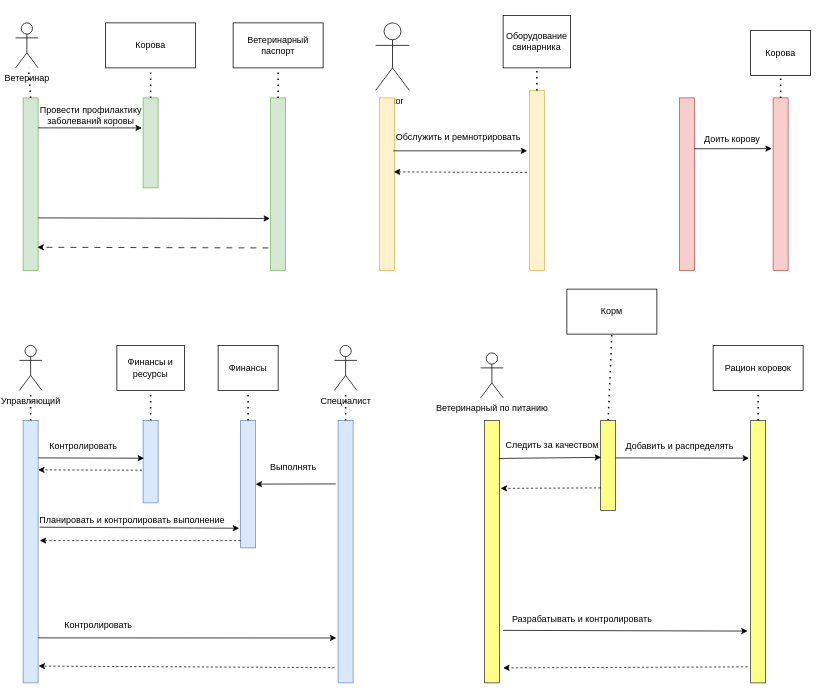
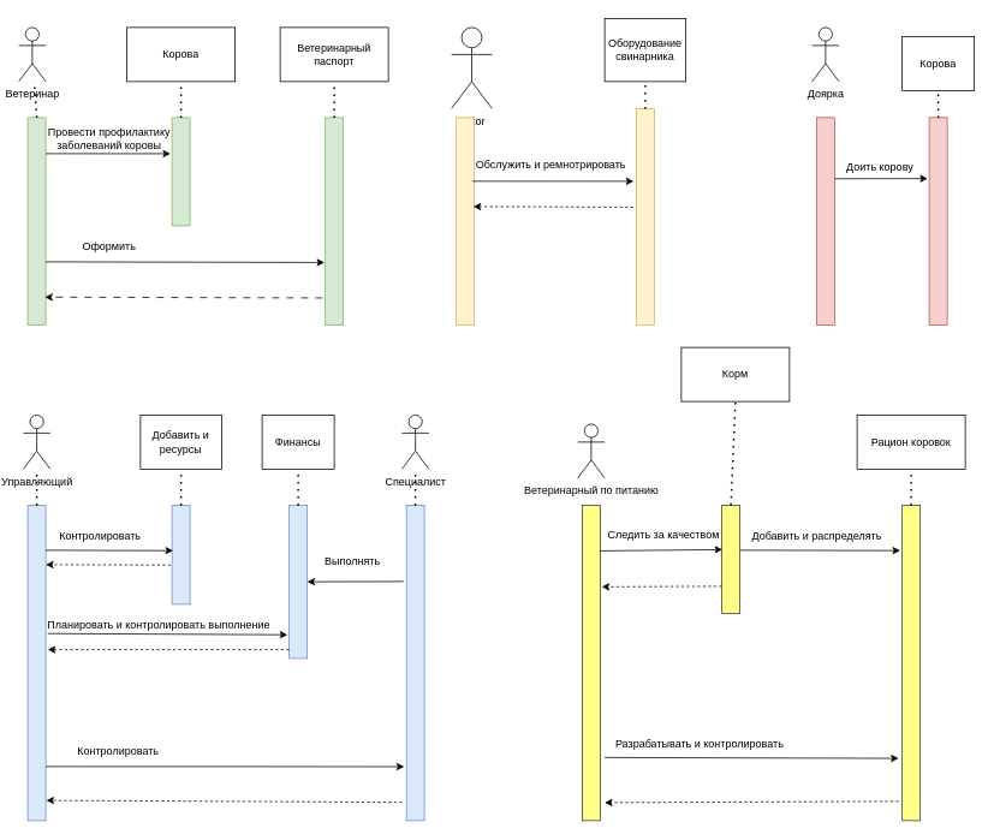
  <mxCell id="0" />
  <mxCell id="1" parent="0" />
  <mxCell id="2" value="Ветеринар" style="shape=umlActor;verticalLabelPosition=bottom;verticalAlign=top;html=1;outlineConnect=0;" vertex="1" parent="1"><mxGeometry x="20" y="30" width="30" height="60" as="geometry" /></mxCell>
  <mxCell id="3" value="" style="rounded=0;whiteSpace=wrap;html=1;fillColor=#d5e8d4;strokeColor=#82b366;" vertex="1" parent="1"><mxGeometry x="30" y="130" width="20" height="230" as="geometry" /></mxCell>
  <mxCell id="4" value="" style="rounded=0;whiteSpace=wrap;html=1;fillColor=#d5e8d4;strokeColor=#82b366;" vertex="1" parent="1"><mxGeometry x="190" y="130" width="20" height="120" as="geometry" /></mxCell>
  <mxCell id="5" value="" style="endArrow=classic;html=1;rounded=0;entryX=-0.083;entryY=0.334;entryDx=0;entryDy=0;entryPerimeter=0;" edge="1" parent="1" target="4"><mxGeometry width="50" height="50" relative="1" as="geometry"><mxPoint x="50" y="170" as="sourcePoint" /><mxPoint x="100" y="120" as="targetPoint" /></mxGeometry></mxCell>
  <mxCell id="6" value="Корова" style="rounded=0;whiteSpace=wrap;html=1;" vertex="1" parent="1"><mxGeometry x="140" y="30" width="120" height="60" as="geometry" /></mxCell>
  <mxCell id="7" value="" style="endArrow=none;dashed=1;html=1;dashPattern=1 3;strokeWidth=2;rounded=0;" edge="1" parent="1" target="6"><mxGeometry width="50" height="50" relative="1" as="geometry"><mxPoint x="200" y="130" as="sourcePoint" /><mxPoint x="250" y="80" as="targetPoint" /></mxGeometry></mxCell>
  <mxCell id="8" value="Провести профилактику &lt;br&gt;заболеваний коровы" style="text;html=1;align=center;verticalAlign=middle;resizable=0;points=[];autosize=1;strokeColor=none;fillColor=none;" vertex="1" parent="1"><mxGeometry x="40" y="133" width="160" height="40" as="geometry" /></mxCell>
  <mxCell id="9" value="" style="rounded=0;whiteSpace=wrap;html=1;fillColor=#d5e8d4;strokeColor=#82b366;" vertex="1" parent="1"><mxGeometry x="360" y="130" width="20" height="230" as="geometry" /></mxCell>
  <mxCell id="10" value="" style="endArrow=classic;html=1;rounded=0;entryX=-0.041;entryY=0.699;entryDx=0;entryDy=0;entryPerimeter=0;" edge="1" parent="1" target="9"><mxGeometry width="50" height="50" relative="1" as="geometry"><mxPoint x="50" y="290" as="sourcePoint" /><mxPoint x="100" y="240" as="targetPoint" /></mxGeometry></mxCell>
  <mxCell id="11" value="" style="endArrow=classic;html=1;rounded=0;entryX=0.954;entryY=0.866;entryDx=0;entryDy=0;entryPerimeter=0;exitX=-0.15;exitY=0.87;exitDx=0;exitDy=0;exitPerimeter=0;dashed=1;dashPattern=8 8;" edge="1" parent="1" source="9" target="3"><mxGeometry width="50" height="50" relative="1" as="geometry"><mxPoint x="150" y="380" as="sourcePoint" /><mxPoint x="200" y="330" as="targetPoint" /></mxGeometry></mxCell>
  <mxCell id="12" value="Ветеринарный паспорт" style="rounded=0;whiteSpace=wrap;html=1;" vertex="1" parent="1"><mxGeometry x="310" y="30" width="120" height="60" as="geometry" /></mxCell>
  <mxCell id="13" value="" style="endArrow=none;dashed=1;html=1;dashPattern=1 3;strokeWidth=2;rounded=0;entryX=0.5;entryY=1;entryDx=0;entryDy=0;" edge="1" parent="1" target="12"><mxGeometry width="50" height="50" relative="1" as="geometry"><mxPoint x="370" y="130" as="sourcePoint" /><mxPoint x="420" y="80" as="targetPoint" /></mxGeometry></mxCell>
+ <mxCell id="14" value="Оформить" style="text;html=1;align=center;verticalAlign=middle;resizable=0;points=[];autosize=1;strokeColor=none;fillColor=none;" vertex="1" parent="1"><mxGeometry x="80" y="258" width="80" height="30" as="geometry" /></mxCell>
  <mxCell id="15" value="Управляющий" style="shape=umlActor;verticalLabelPosition=bottom;verticalAlign=top;html=1;outlineConnect=0;" vertex="1" parent="1"><mxGeometry x="25" y="460" width="30" height="60" as="geometry" /></mxCell>
  <mxCell id="16" value="" style="endArrow=none;dashed=1;html=1;dashPattern=1 3;strokeWidth=2;rounded=0;" edge="1" parent="1" target="2"><mxGeometry width="50" height="50" relative="1" as="geometry"><mxPoint x="40" y="130" as="sourcePoint" /><mxPoint x="90" y="80" as="targetPoint" /></mxGeometry></mxCell>
  <mxCell id="17" value="" style="rounded=0;whiteSpace=wrap;html=1;fillColor=#dae8fc;strokeColor=#6c8ebf;" vertex="1" parent="1"><mxGeometry x="30" y="560" width="20" height="350" as="geometry" /></mxCell>
  <mxCell id="18" value="" style="endArrow=none;dashed=1;html=1;dashPattern=1 3;strokeWidth=2;rounded=0;" edge="1" parent="1" target="15"><mxGeometry width="50" height="50" relative="1" as="geometry"><mxPoint x="40" y="560" as="sourcePoint" /><mxPoint x="90" y="510" as="targetPoint" /></mxGeometry></mxCell>
  <mxCell id="19" value="" style="rounded=0;whiteSpace=wrap;html=1;fillColor=#dae8fc;strokeColor=#6c8ebf;" vertex="1" parent="1"><mxGeometry x="190" y="560" width="20" height="110" as="geometry" /></mxCell>
  <mxCell id="20" value="" style="rounded=0;whiteSpace=wrap;html=1;fillColor=#dae8fc;strokeColor=#6c8ebf;" vertex="1" parent="1"><mxGeometry x="320" y="560" width="20" height="170" as="geometry" /></mxCell>
  <mxCell id="21" value="" style="rounded=0;whiteSpace=wrap;html=1;fillColor=#dae8fc;strokeColor=#6c8ebf;" vertex="1" parent="1"><mxGeometry x="450" y="560" width="20" height="350" as="geometry" /></mxCell>
  <mxCell id="22" value="" style="endArrow=classic;html=1;rounded=0;entryX=-0.121;entryY=0.829;entryDx=0;entryDy=0;entryPerimeter=0;" edge="1" parent="1" target="21"><mxGeometry width="50" height="50" relative="1" as="geometry"><mxPoint x="50" y="850" as="sourcePoint" /><mxPoint x="100" y="800" as="targetPoint" /></mxGeometry></mxCell>
  <mxCell id="23" value="" style="endArrow=classic;html=1;rounded=0;entryX=1.031;entryY=0.936;entryDx=0;entryDy=0;entryPerimeter=0;exitX=-0.236;exitY=0.942;exitDx=0;exitDy=0;exitPerimeter=0;dashed=1;" edge="1" parent="1" source="21" target="17"><mxGeometry width="50" height="50" relative="1" as="geometry"><mxPoint x="280" y="940" as="sourcePoint" /><mxPoint x="330" y="890" as="targetPoint" /></mxGeometry></mxCell>
  <mxCell id="24" value="" style="endArrow=classic;html=1;rounded=0;entryX=0.062;entryY=0.459;entryDx=0;entryDy=0;entryPerimeter=0;" edge="1" parent="1" target="19"><mxGeometry width="50" height="50" relative="1" as="geometry"><mxPoint x="50" y="610" as="sourcePoint" /><mxPoint x="100" y="560" as="targetPoint" /></mxGeometry></mxCell>
  <mxCell id="25" value="" style="endArrow=classic;html=1;rounded=0;exitX=-0.071;exitY=0.604;exitDx=0;exitDy=0;exitPerimeter=0;dashed=1;" edge="1" parent="1" source="19"><mxGeometry width="50" height="50" relative="1" as="geometry"><mxPoint x="180" y="627" as="sourcePoint" /><mxPoint x="50" y="626" as="targetPoint" /></mxGeometry></mxCell>
  <mxCell id="26" value="" style="endArrow=classic;html=1;rounded=0;entryX=1.11;entryY=0.458;entryDx=0;entryDy=0;entryPerimeter=0;exitX=0;exitY=0.943;exitDx=0;exitDy=0;exitPerimeter=0;dashed=1;" edge="1" parent="1" source="20" target="17"><mxGeometry width="50" height="50" relative="1" as="geometry"><mxPoint x="70" y="810" as="sourcePoint" /><mxPoint x="120" y="760" as="targetPoint" /></mxGeometry></mxCell>
  <mxCell id="27" value="" style="endArrow=classic;html=1;rounded=0;exitX=1.11;exitY=0.407;exitDx=0;exitDy=0;exitPerimeter=0;entryX=-0.095;entryY=0.846;entryDx=0;entryDy=0;entryPerimeter=0;" edge="1" parent="1" source="17" target="20"><mxGeometry width="50" height="50" relative="1" as="geometry"><mxPoint x="70" y="720" as="sourcePoint" /><mxPoint x="120" y="670" as="targetPoint" /></mxGeometry></mxCell>
  <mxCell id="28" value="Контролировать" style="text;html=1;align=center;verticalAlign=middle;resizable=0;points=[];autosize=1;strokeColor=none;fillColor=none;" vertex="1" parent="1"><mxGeometry x="55" y="580" width="110" height="30" as="geometry" /></mxCell>
- <mxCell id="29" value="Финансы и ресурсы" style="rounded=0;whiteSpace=wrap;html=1;" vertex="1" parent="1"><mxGeometry x="155" y="460" width="90" height="60" as="geometry" /></mxCell>
+ <mxCell id="29" value="Добавить и ресурсы" style="rounded=0;whiteSpace=wrap;html=1;" vertex="1" parent="1"><mxGeometry x="155" y="460" width="90" height="60" as="geometry" /></mxCell>
  <mxCell id="30" value="" style="endArrow=none;dashed=1;html=1;dashPattern=1 3;strokeWidth=2;rounded=0;entryX=0.5;entryY=1;entryDx=0;entryDy=0;" edge="1" parent="1" target="29"><mxGeometry width="50" height="50" relative="1" as="geometry"><mxPoint x="200" y="560" as="sourcePoint" /><mxPoint x="250" y="510" as="targetPoint" /></mxGeometry></mxCell>
  <mxCell id="31" value="Финансы" style="rounded=0;whiteSpace=wrap;html=1;" vertex="1" parent="1"><mxGeometry x="290" y="460" width="80" height="60" as="geometry" /></mxCell>
  <mxCell id="32" value="Специалист" style="shape=umlActor;verticalLabelPosition=bottom;verticalAlign=top;html=1;outlineConnect=0;" vertex="1" parent="1"><mxGeometry x="445" y="460" width="30" height="60" as="geometry" /></mxCell>
  <mxCell id="33" value="" style="endArrow=none;dashed=1;html=1;dashPattern=1 3;strokeWidth=2;rounded=0;entryX=0.5;entryY=1;entryDx=0;entryDy=0;" edge="1" parent="1" target="31"><mxGeometry width="50" height="50" relative="1" as="geometry"><mxPoint x="330" y="560" as="sourcePoint" /><mxPoint x="380" y="510" as="targetPoint" /></mxGeometry></mxCell>
  <mxCell id="34" value="" style="endArrow=none;dashed=1;html=1;dashPattern=1 3;strokeWidth=2;rounded=0;" edge="1" parent="1" target="32"><mxGeometry width="50" height="50" relative="1" as="geometry"><mxPoint x="460" y="560" as="sourcePoint" /><mxPoint x="510" y="510" as="targetPoint" /></mxGeometry></mxCell>
  <mxCell id="35" value="" style="endArrow=classic;html=1;rounded=0;entryX=1;entryY=0.5;entryDx=0;entryDy=0;exitX=-0.157;exitY=0.242;exitDx=0;exitDy=0;exitPerimeter=0;" edge="1" parent="1" source="21" target="20"><mxGeometry width="50" height="50" relative="1" as="geometry"><mxPoint x="390" y="680" as="sourcePoint" /><mxPoint x="440" y="630" as="targetPoint" /></mxGeometry></mxCell>
  <mxCell id="36" value="Выполнять" style="text;html=1;align=center;verticalAlign=middle;resizable=0;points=[];autosize=1;strokeColor=none;fillColor=none;" vertex="1" parent="1"><mxGeometry x="350" y="608" width="80" height="30" as="geometry" /></mxCell>
  <mxCell id="37" value="Планировать и контролировать выполнение" style="text;html=1;align=center;verticalAlign=middle;resizable=0;points=[];autosize=1;strokeColor=none;fillColor=none;" vertex="1" parent="1"><mxGeometry x="40" y="678" width="270" height="30" as="geometry" /></mxCell>
  <mxCell id="38" value="Контролировать" style="text;html=1;align=center;verticalAlign=middle;resizable=0;points=[];autosize=1;strokeColor=none;fillColor=none;" vertex="1" parent="1"><mxGeometry x="75" y="818" width="110" height="30" as="geometry" /></mxCell>
  <mxCell id="39" value="Actor" style="shape=umlActor;verticalLabelPosition=bottom;verticalAlign=top;html=1;outlineConnect=0;" vertex="1" parent="1"><mxGeometry x="500" y="30" width="45" height="90" as="geometry" /></mxCell>
  <mxCell id="40" value="" style="rounded=0;whiteSpace=wrap;html=1;fillColor=#fff2cc;strokeColor=#d6b656;" vertex="1" parent="1"><mxGeometry x="505" y="130" width="20" height="230" as="geometry" /></mxCell>
  <mxCell id="41" value="" style="rounded=0;whiteSpace=wrap;html=1;fillColor=#fff2cc;strokeColor=#d6b656;" vertex="1" parent="1"><mxGeometry x="705" y="120" width="20" height="240" as="geometry" /></mxCell>
  <mxCell id="42" value="Оборудование&lt;br&gt;свинарника" style="rounded=0;whiteSpace=wrap;html=1;" vertex="1" parent="1"><mxGeometry x="670" y="20" width="90" height="70" as="geometry" /></mxCell>
+ <mxCell id="43" value="Доярка" style="shape=umlActor;verticalLabelPosition=bottom;verticalAlign=top;html=1;outlineConnect=0;" vertex="1" parent="1"><mxGeometry x="900" y="30" width="30" height="60" as="geometry" /></mxCell>
  <mxCell id="44" value="" style="rounded=0;whiteSpace=wrap;html=1;fillColor=#f8cecc;strokeColor=#b85450;" vertex="1" parent="1"><mxGeometry x="905" y="130" width="20" height="230" as="geometry" /></mxCell>
  <mxCell id="45" value="" style="rounded=0;whiteSpace=wrap;html=1;fillColor=#f8cecc;strokeColor=#b85450;" vertex="1" parent="1"><mxGeometry x="1030" y="130" width="20" height="230" as="geometry" /></mxCell>
  <mxCell id="46" value="Корова" style="rounded=0;whiteSpace=wrap;html=1;" vertex="1" parent="1"><mxGeometry x="1000" y="40" width="80" height="60" as="geometry" /></mxCell>
  <mxCell id="47" value="" style="endArrow=classic;html=1;rounded=0;entryX=1.033;entryY=0.921;entryDx=0;entryDy=0;entryPerimeter=0;exitX=0.985;exitY=0.295;exitDx=0;exitDy=0;exitPerimeter=0;" edge="1" parent="1" source="44" target="48"><mxGeometry width="50" height="50" relative="1" as="geometry"><mxPoint x="930" y="200" as="sourcePoint" /><mxPoint x="980" y="150" as="targetPoint" /></mxGeometry></mxCell>
  <mxCell id="48" value="Доить корову" style="text;html=1;align=center;verticalAlign=middle;resizable=0;points=[];autosize=1;strokeColor=none;fillColor=none;" vertex="1" parent="1"><mxGeometry x="925" y="170" width="100" height="30" as="geometry" /></mxCell>
  <mxCell id="49" value="" style="endArrow=none;dashed=1;html=1;dashPattern=1 3;strokeWidth=2;rounded=0;" edge="1" parent="1" target="42"><mxGeometry width="50" height="50" relative="1" as="geometry"><mxPoint x="715" y="120" as="sourcePoint" /><mxPoint x="765" y="70" as="targetPoint" /></mxGeometry></mxCell>
  <mxCell id="50" value="" style="endArrow=classic;html=1;rounded=0;entryX=-0.145;entryY=0.336;entryDx=0;entryDy=0;entryPerimeter=0;exitX=0.925;exitY=0.307;exitDx=0;exitDy=0;exitPerimeter=0;" edge="1" parent="1" source="40" target="41"><mxGeometry width="50" height="50" relative="1" as="geometry"><mxPoint x="590" y="200" as="sourcePoint" /><mxPoint x="640" y="150" as="targetPoint" /></mxGeometry></mxCell>
  <mxCell id="51" value="" style="endArrow=classic;html=1;rounded=0;entryX=0.965;entryY=0.429;entryDx=0;entryDy=0;entryPerimeter=0;exitX=-0.165;exitY=0.456;exitDx=0;exitDy=0;exitPerimeter=0;dashed=1;" edge="1" parent="1" source="41" target="40"><mxGeometry width="50" height="50" relative="1" as="geometry"><mxPoint x="610" y="280" as="sourcePoint" /><mxPoint x="660" y="230" as="targetPoint" /></mxGeometry></mxCell>
  <mxCell id="52" value="Обслужить и ремнотрировать" style="text;html=1;align=center;verticalAlign=middle;resizable=0;points=[];autosize=1;strokeColor=none;fillColor=none;" vertex="1" parent="1"><mxGeometry x="515" y="168" width="190" height="30" as="geometry" /></mxCell>
  <mxCell id="53" value="" style="endArrow=none;dashed=1;html=1;dashPattern=1 3;strokeWidth=2;rounded=0;" edge="1" parent="1" target="46"><mxGeometry width="50" height="50" relative="1" as="geometry"><mxPoint x="1040" y="130" as="sourcePoint" /><mxPoint x="1090" y="80" as="targetPoint" /></mxGeometry></mxCell>
  <mxCell id="54" value="Ветеринарный по питанию" style="shape=umlActor;verticalLabelPosition=bottom;verticalAlign=top;html=1;outlineConnect=0;" vertex="1" parent="1"><mxGeometry x="640" y="470" width="30" height="60" as="geometry" /></mxCell>
  <mxCell id="55" value="" style="rounded=0;whiteSpace=wrap;html=1;fillColor=#ffff88;strokeColor=#36393d;" vertex="1" parent="1"><mxGeometry x="645" y="560" width="20" height="350" as="geometry" /></mxCell>
  <mxCell id="56" value="" style="rounded=0;whiteSpace=wrap;html=1;fillColor=#ffff88;strokeColor=#36393d;" vertex="1" parent="1"><mxGeometry x="800" y="560" width="20" height="120" as="geometry" /></mxCell>
  <mxCell id="57" value="" style="rounded=0;whiteSpace=wrap;html=1;fillColor=#ffff88;strokeColor=#36393d;" vertex="1" parent="1"><mxGeometry x="1000" y="560" width="20" height="350" as="geometry" /></mxCell>
  <mxCell id="58" value="Корм" style="rounded=0;whiteSpace=wrap;html=1;" vertex="1" parent="1"><mxGeometry x="755" y="385" width="120" height="60" as="geometry" /></mxCell>
  <mxCell id="59" value="Рацион коровок" style="rounded=0;whiteSpace=wrap;html=1;" vertex="1" parent="1"><mxGeometry x="950" y="460" width="120" height="60" as="geometry" /></mxCell>
  <mxCell id="60" value="" style="endArrow=none;dashed=1;html=1;dashPattern=1 3;strokeWidth=2;rounded=0;entryX=0.5;entryY=1;entryDx=0;entryDy=0;" edge="1" parent="1" target="58"><mxGeometry width="50" height="50" relative="1" as="geometry"><mxPoint x="810" y="560" as="sourcePoint" /><mxPoint x="860" y="510" as="targetPoint" /></mxGeometry></mxCell>
  <mxCell id="61" value="" style="endArrow=none;dashed=1;html=1;dashPattern=1 3;strokeWidth=2;rounded=0;" edge="1" parent="1" target="59"><mxGeometry width="50" height="50" relative="1" as="geometry"><mxPoint x="1010" y="560" as="sourcePoint" /><mxPoint x="1060" y="510" as="targetPoint" /></mxGeometry></mxCell>
  <mxCell id="62" value="" style="endArrow=classic;html=1;rounded=0;entryX=0.031;entryY=0.411;entryDx=0;entryDy=0;entryPerimeter=0;exitX=0.965;exitY=0.145;exitDx=0;exitDy=0;exitPerimeter=0;" edge="1" parent="1" source="55" target="56"><mxGeometry width="50" height="50" relative="1" as="geometry"><mxPoint x="670" y="610" as="sourcePoint" /><mxPoint x="720" y="560" as="targetPoint" /></mxGeometry></mxCell>
  <mxCell id="63" value="" style="endArrow=classic;html=1;rounded=0;exitX=0;exitY=0.75;exitDx=0;exitDy=0;entryX=1.088;entryY=0.259;entryDx=0;entryDy=0;entryPerimeter=0;dashed=1;" edge="1" parent="1" source="56" target="55"><mxGeometry width="50" height="50" relative="1" as="geometry"><mxPoint x="700" y="700" as="sourcePoint" /><mxPoint x="665" y="648" as="targetPoint" /></mxGeometry></mxCell>
  <mxCell id="64" value="Следить за качеством" style="text;html=1;align=center;verticalAlign=middle;resizable=0;points=[];autosize=1;strokeColor=none;fillColor=none;" vertex="1" parent="1"><mxGeometry x="660" y="578" width="150" height="30" as="geometry" /></mxCell>
  <mxCell id="65" value="" style="endArrow=classic;html=1;rounded=0;entryX=-0.108;entryY=0.144;entryDx=0;entryDy=0;entryPerimeter=0;" edge="1" parent="1" target="57"><mxGeometry width="50" height="50" relative="1" as="geometry"><mxPoint x="820" y="610" as="sourcePoint" /><mxPoint x="880" y="560" as="targetPoint" /></mxGeometry></mxCell>
  <mxCell id="66" value="Добавить и распределять" style="text;html=1;align=center;verticalAlign=middle;resizable=0;points=[];autosize=1;strokeColor=none;fillColor=none;" vertex="1" parent="1"><mxGeometry x="820" y="580" width="170" height="30" as="geometry" /></mxCell>
  <mxCell id="67" value="" style="endArrow=classic;html=1;rounded=0;entryX=-0.2;entryY=0.717;entryDx=0;entryDy=0;entryPerimeter=0;" edge="1" parent="1"><mxGeometry width="50" height="50" relative="1" as="geometry"><mxPoint x="670" y="840" as="sourcePoint" /><mxPoint x="996" y="840.95" as="targetPoint" /></mxGeometry></mxCell>
  <mxCell id="68" value="" style="endArrow=classic;html=1;rounded=0;exitX=-0.2;exitY=0.939;exitDx=0;exitDy=0;exitPerimeter=0;dashed=1;" edge="1" parent="1" source="57"><mxGeometry width="50" height="50" relative="1" as="geometry"><mxPoint x="820" y="800" as="sourcePoint" /><mxPoint x="670" y="890" as="targetPoint" /></mxGeometry></mxCell>
  <mxCell id="69" value="Разрабатывать и контролировать" style="text;html=1;align=center;verticalAlign=middle;resizable=0;points=[];autosize=1;strokeColor=none;fillColor=none;" vertex="1" parent="1"><mxGeometry x="670" y="810" width="210" height="30" as="geometry" /></mxCell>
